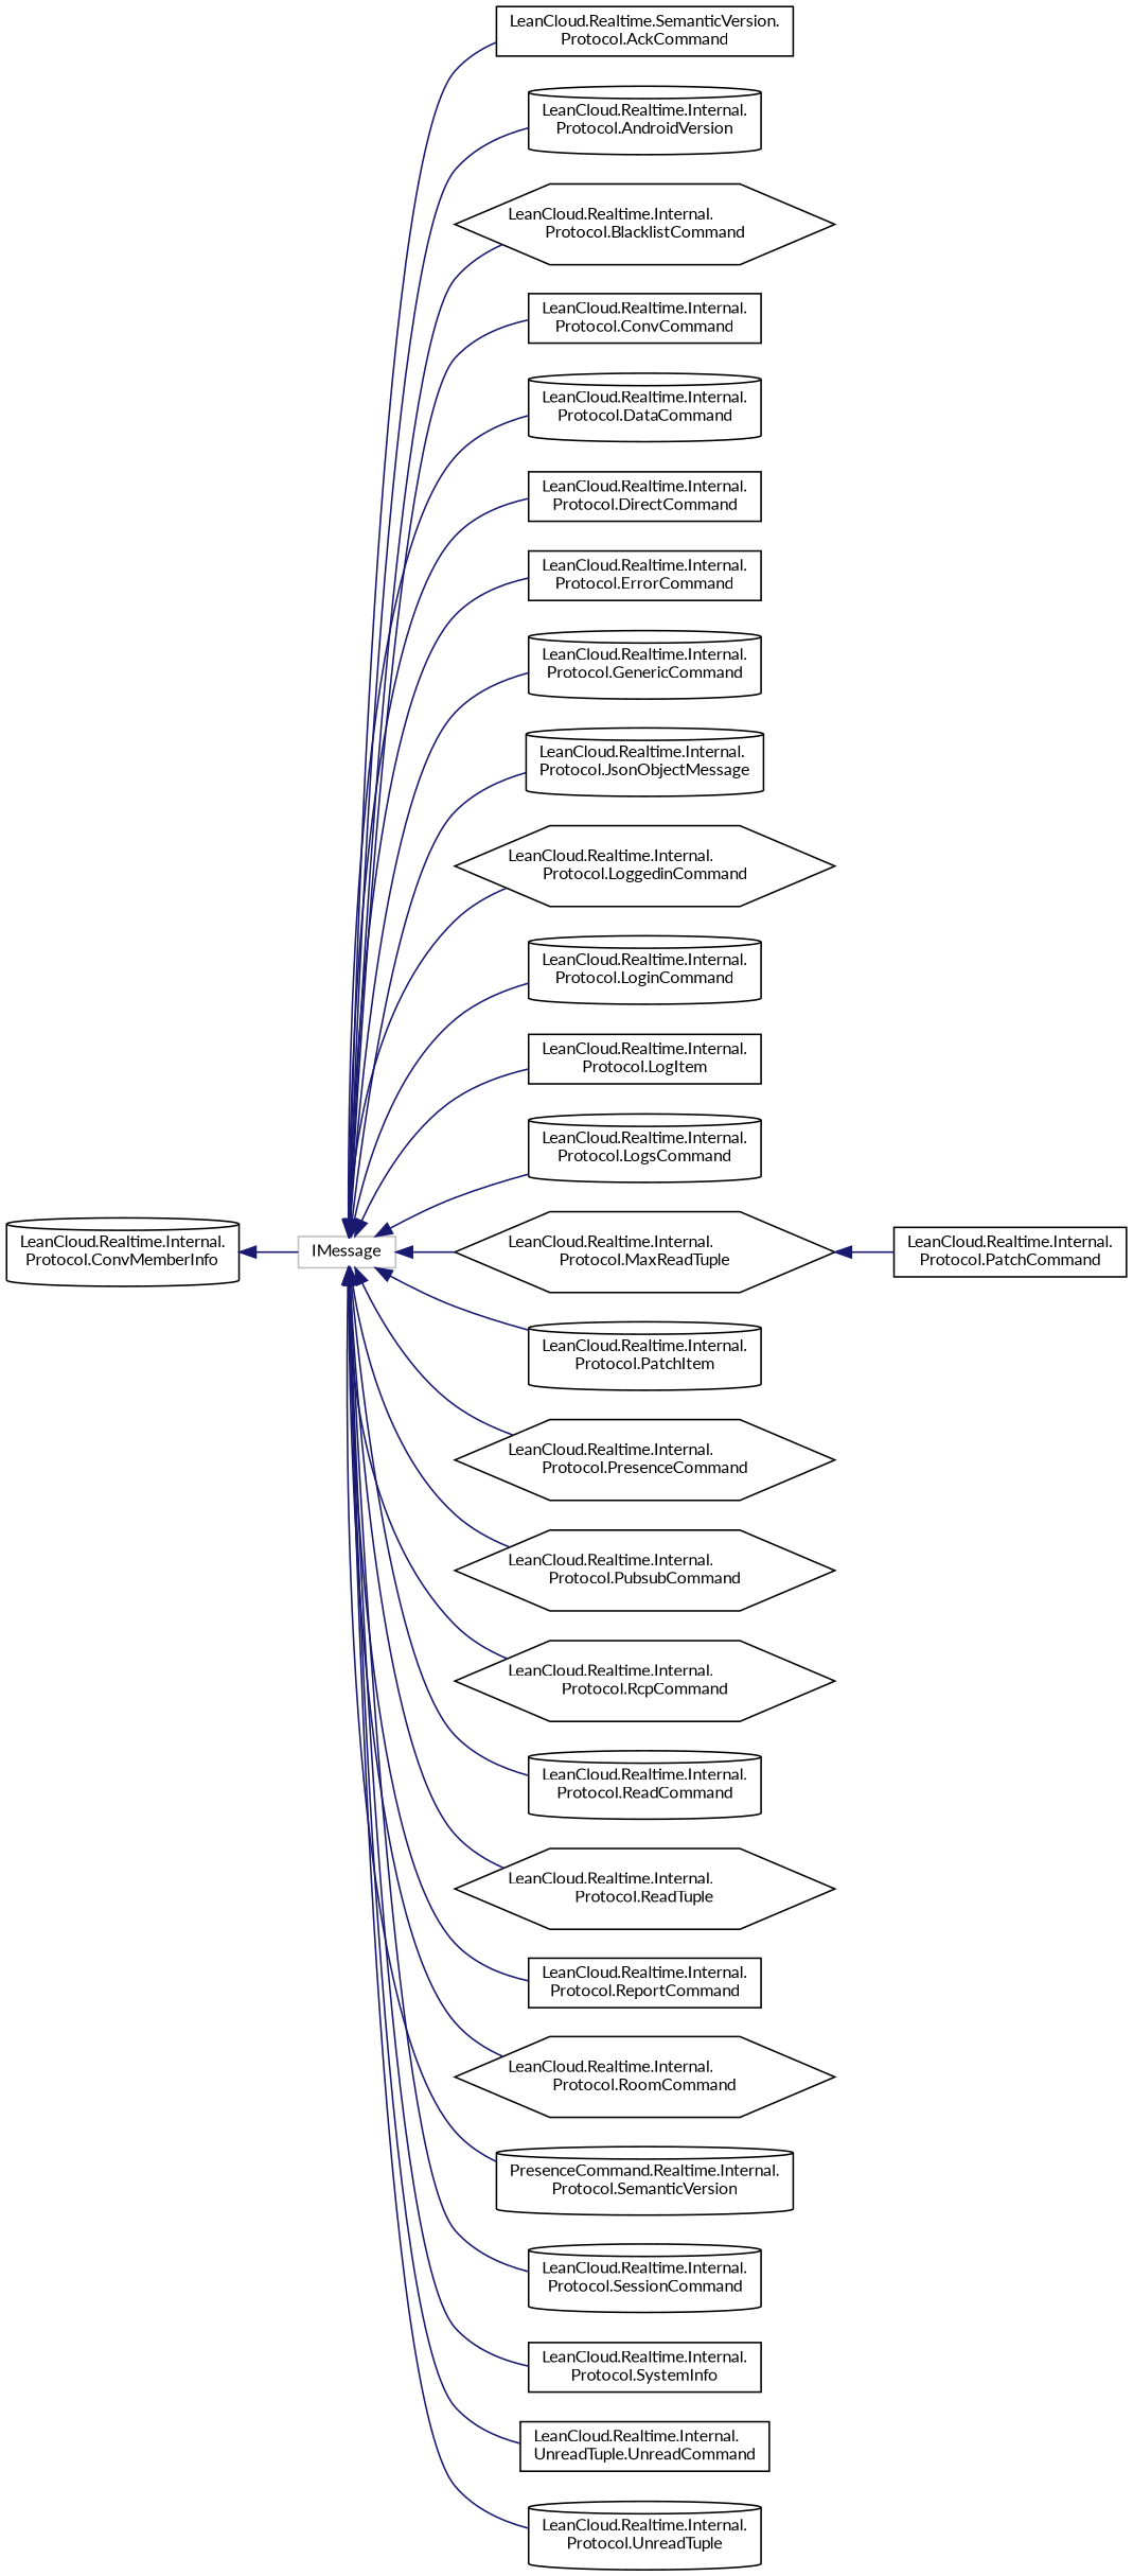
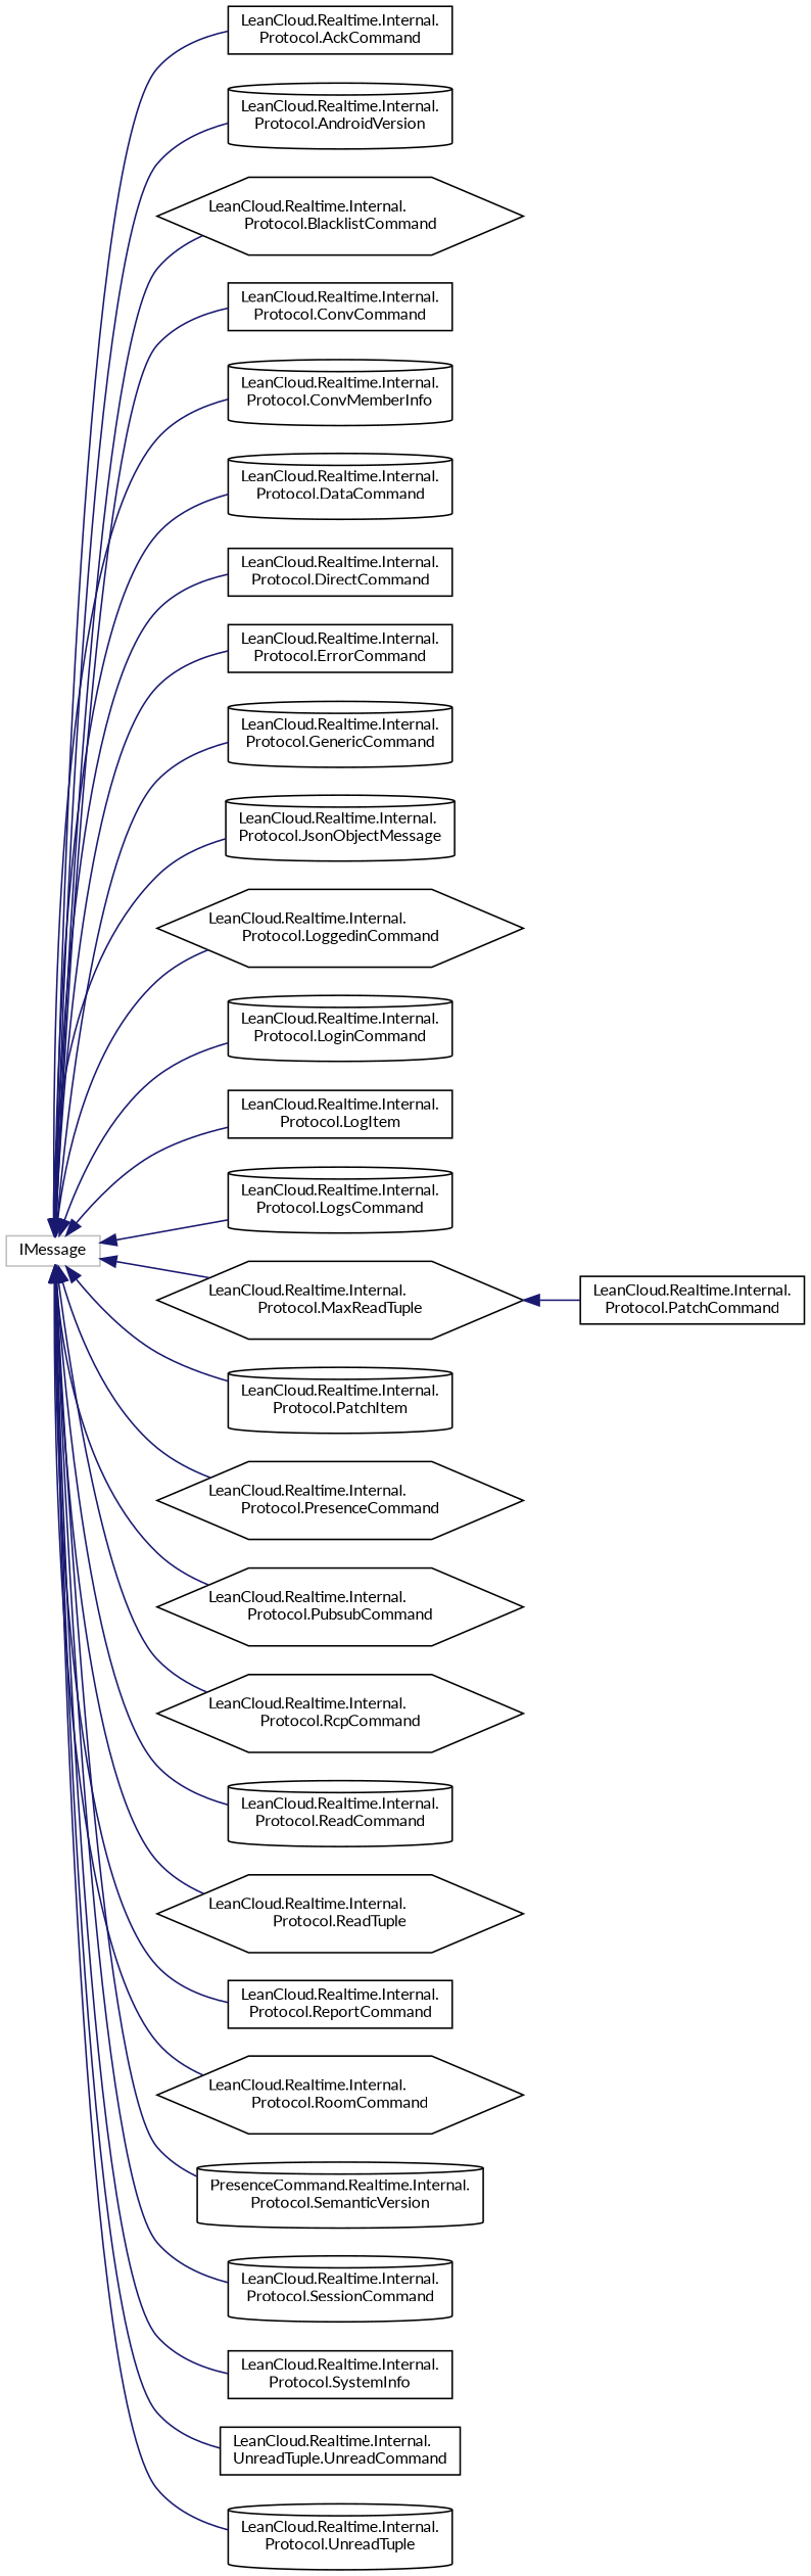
  digraph {
    fontname=Lato
    rankdir=LR
    node [color=black fillcolor=white fontname=Lato fontsize=10 shape=cylinder style=filled]
    edge [color=midnightblue dir=back fontname=Lato fontsize=10 labelfontname=Helvetica labelfontsize=10 style=solid]
    n1 [color=grey75 height=0.2 label=IMessage shape=box width=0.4]
-   n2 [height=0.2 label="LeanCloud.Realtime.SemanticVersion.\lProtocol.AckCommand" shape=box width=0.4]
+   n2 [height=0.2 label="LeanCloud.Realtime.Internal.\lProtocol.AckCommand" shape=box width=0.4]
    n3 [height=0.2 label="LeanCloud.Realtime.Internal.\lProtocol.AndroidVersion" width=0.4]
    n4 [height=0.2 label="LeanCloud.Realtime.Internal.\lProtocol.BlacklistCommand" shape=hexagon width=0.4]
    n5 [height=0.2 label="LeanCloud.Realtime.Internal.\lProtocol.ConvCommand" shape=box width=0.4]
    n6 [height=0.2 label="LeanCloud.Realtime.Internal.\lProtocol.ConvMemberInfo" width=0.4]
    n7 [height=0.2 label="LeanCloud.Realtime.Internal.\lProtocol.DataCommand" width=0.4]
    n8 [height=0.2 label="LeanCloud.Realtime.Internal.\lProtocol.DirectCommand" shape=box width=0.4]
    n9 [height=0.2 label="LeanCloud.Realtime.Internal.\lProtocol.ErrorCommand" shape=box width=0.4]
    n10 [height=0.2 label="LeanCloud.Realtime.Internal.\lProtocol.GenericCommand" width=0.4]
    n11 [height=0.2 label="LeanCloud.Realtime.Internal.\lProtocol.JsonObjectMessage" width=0.4]
    n12 [height=0.2 label="LeanCloud.Realtime.Internal.\lProtocol.LoggedinCommand" shape=hexagon width=0.4]
    n13 [height=0.2 label="LeanCloud.Realtime.Internal.\lProtocol.LoginCommand" width=0.4]
    n14 [height=0.2 label="LeanCloud.Realtime.Internal.\lProtocol.LogItem" shape=box width=0.4]
    n15 [height=0.2 label="LeanCloud.Realtime.Internal.\lProtocol.LogsCommand" width=0.4]
    n16 [height=0.2 label="LeanCloud.Realtime.Internal.\lProtocol.MaxReadTuple" shape=hexagon width=0.4]
    n17 [height=0.2 label="LeanCloud.Realtime.Internal.\lProtocol.PatchItem" width=0.4]
    n18 [height=0.2 label="LeanCloud.Realtime.Internal.\lProtocol.PresenceCommand" shape=hexagon width=0.4]
    n19 [height=0.2 label="LeanCloud.Realtime.Internal.\lProtocol.PubsubCommand" shape=hexagon width=0.4]
    n20 [height=0.2 label="LeanCloud.Realtime.Internal.\lProtocol.RcpCommand" shape=hexagon width=0.4]
    n21 [height=0.2 label="LeanCloud.Realtime.Internal.\lProtocol.ReadCommand" width=0.4]
    n22 [height=0.2 label="LeanCloud.Realtime.Internal.\lProtocol.ReadTuple" shape=hexagon width=0.4]
    n23 [height=0.2 label="LeanCloud.Realtime.Internal.\lProtocol.ReportCommand" shape=box width=0.4]
    n24 [height=0.2 label="LeanCloud.Realtime.Internal.\lProtocol.RoomCommand" shape=hexagon width=0.4]
    n25 [height=0.2 label="PresenceCommand.Realtime.Internal.\lProtocol.SemanticVersion" width=0.4]
    n26 [height=0.2 label="LeanCloud.Realtime.Internal.\lProtocol.SessionCommand" width=0.4]
    n27 [height=0.2 label="LeanCloud.Realtime.Internal.\lProtocol.SystemInfo" shape=box width=0.4]
    n28 [height=0.2 label="LeanCloud.Realtime.Internal.\lUnreadTuple.UnreadCommand" shape=box width=0.4]
    n29 [height=0.2 label="LeanCloud.Realtime.Internal.\lProtocol.UnreadTuple" width=0.4]
    n30 [height=0.2 label="LeanCloud.Realtime.Internal.\lProtocol.PatchCommand" shape=box width=0.4]
    n1 -> n2
    n1 -> n3
    n1 -> n4
    n1 -> n5
-   n6 -> n1
+   n1 -> n6
    n1 -> n7
    n1 -> n8
    n1 -> n9
    n1 -> n10
    n1 -> n11
    n1 -> n12
    n1 -> n13
    n1 -> n14
    n1 -> n15
    n1 -> n16
    n1 -> n17
    n1 -> n18
    n1 -> n19
    n1 -> n20
    n1 -> n21
    n1 -> n22
    n1 -> n23
    n1 -> n24
    n1 -> n25
    n1 -> n26
    n1 -> n27
    n1 -> n28
    n1 -> n29
    n16 -> n30
  }
